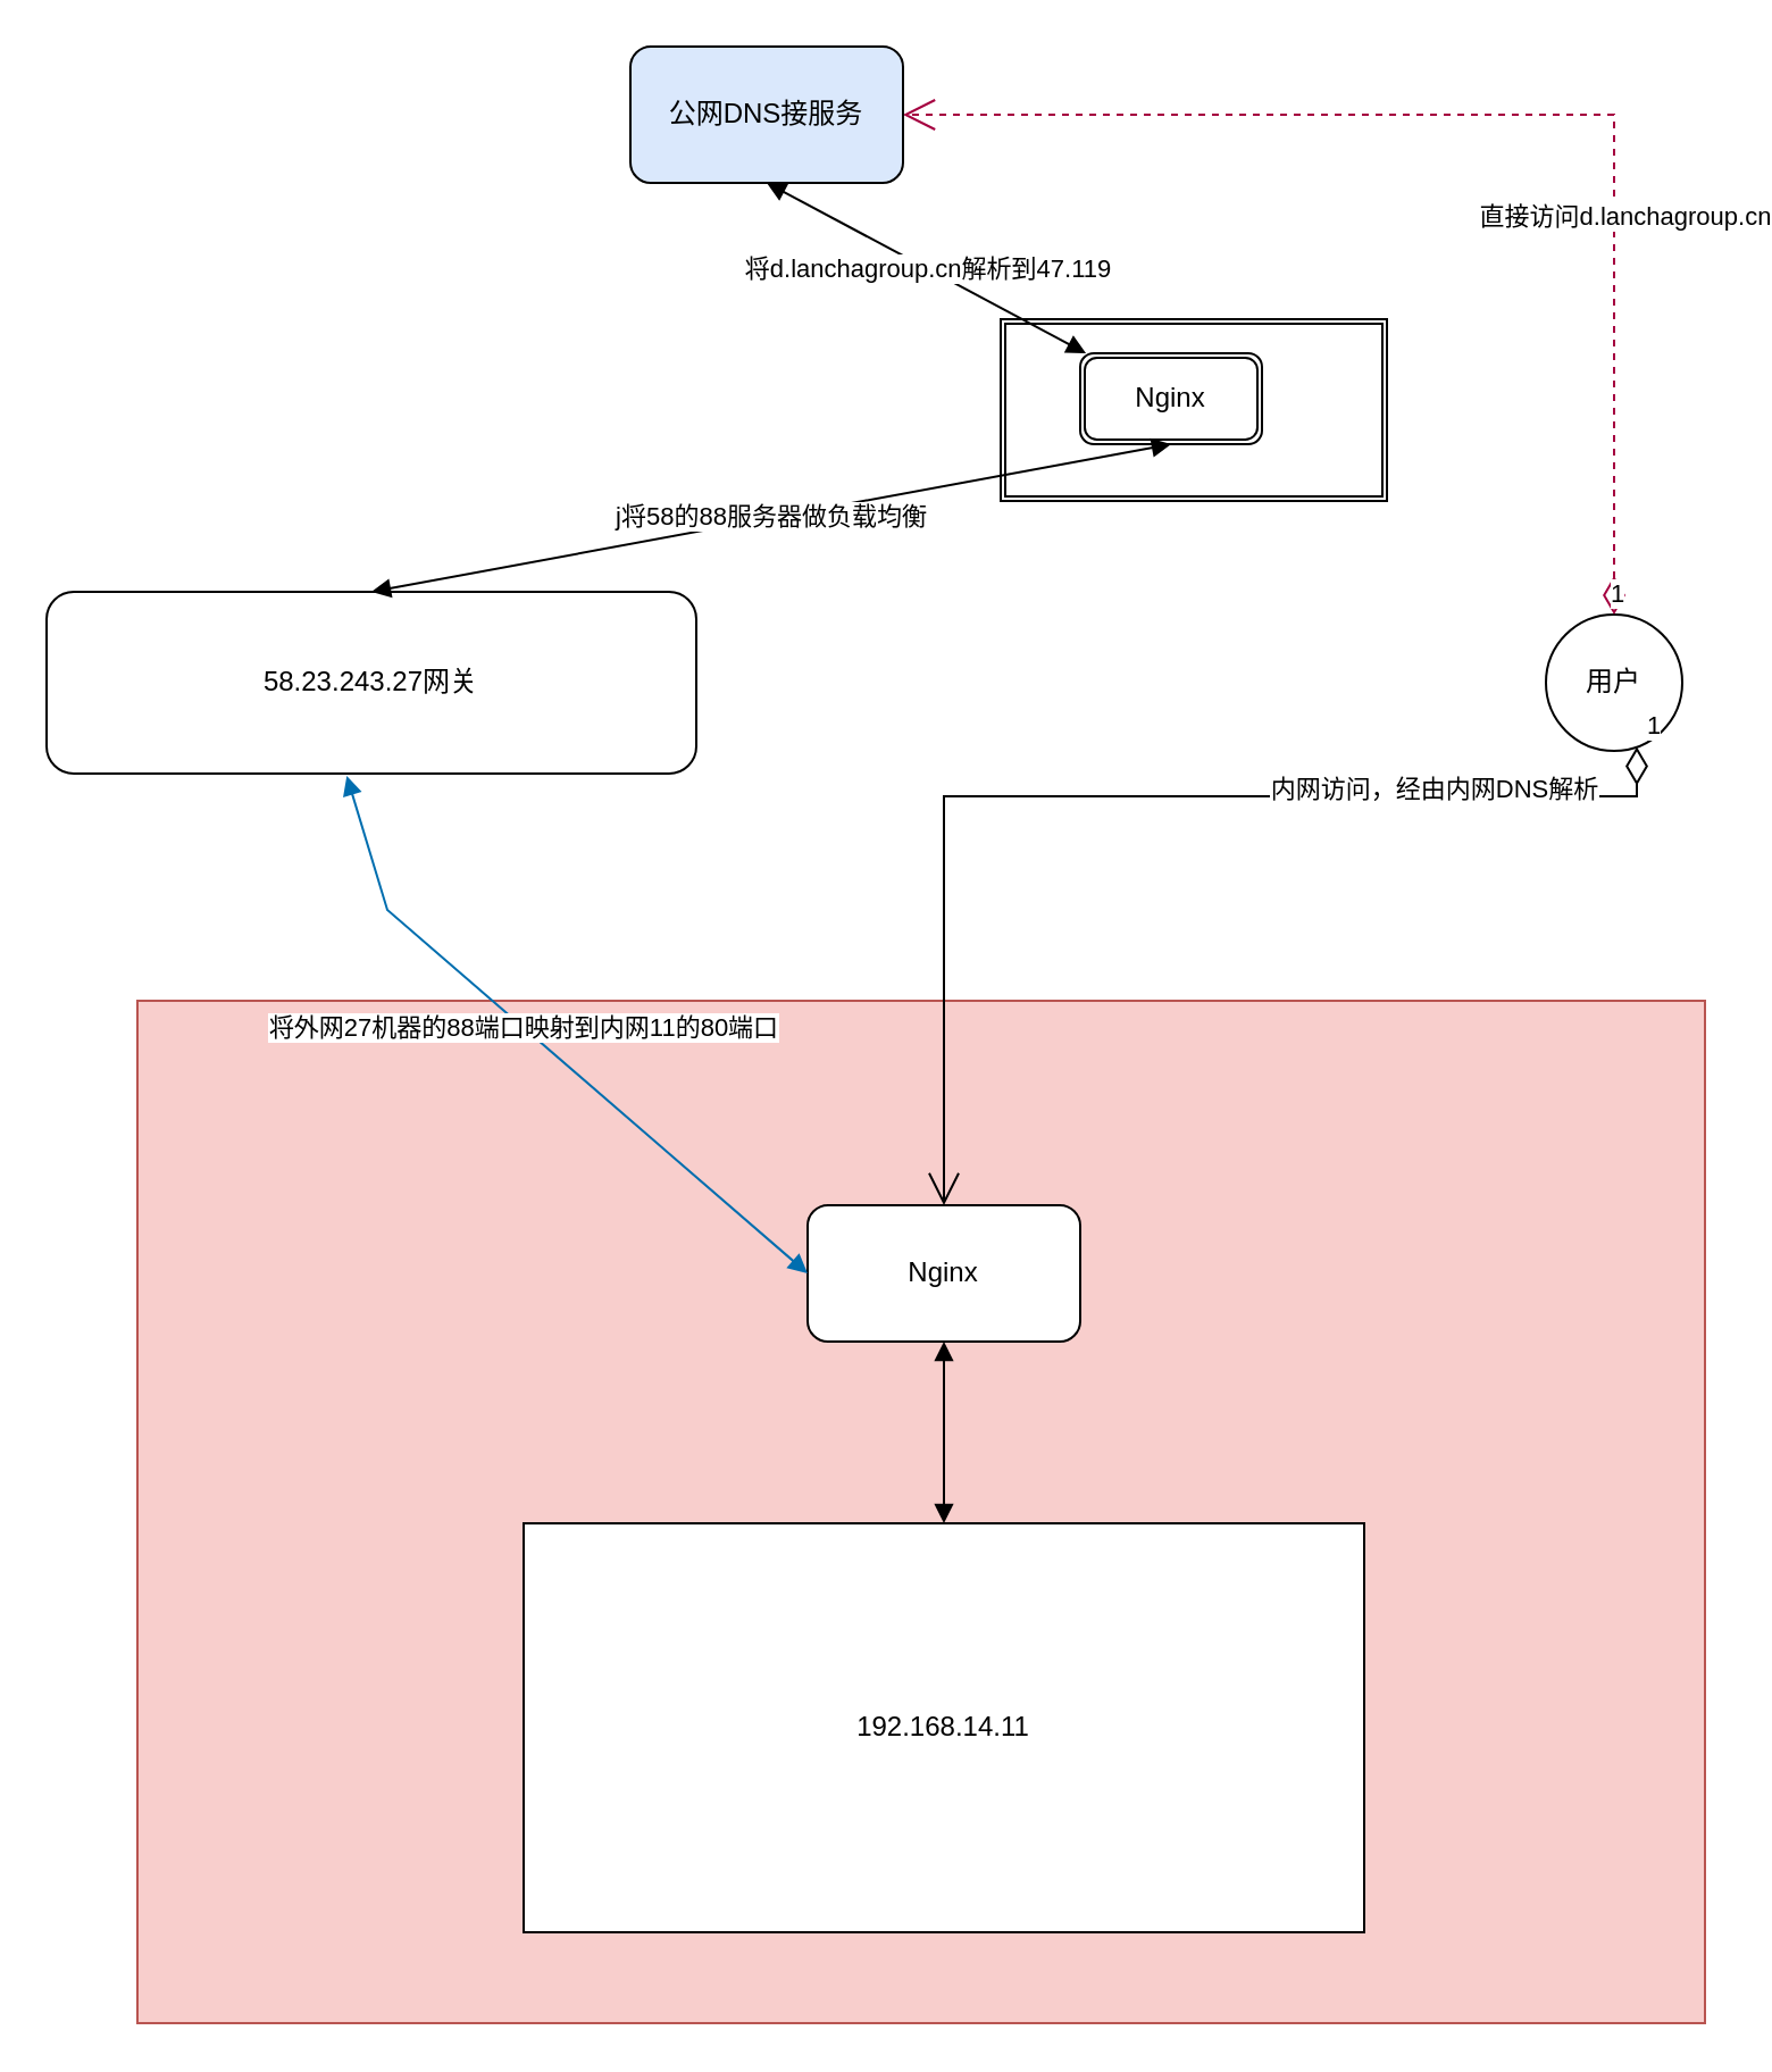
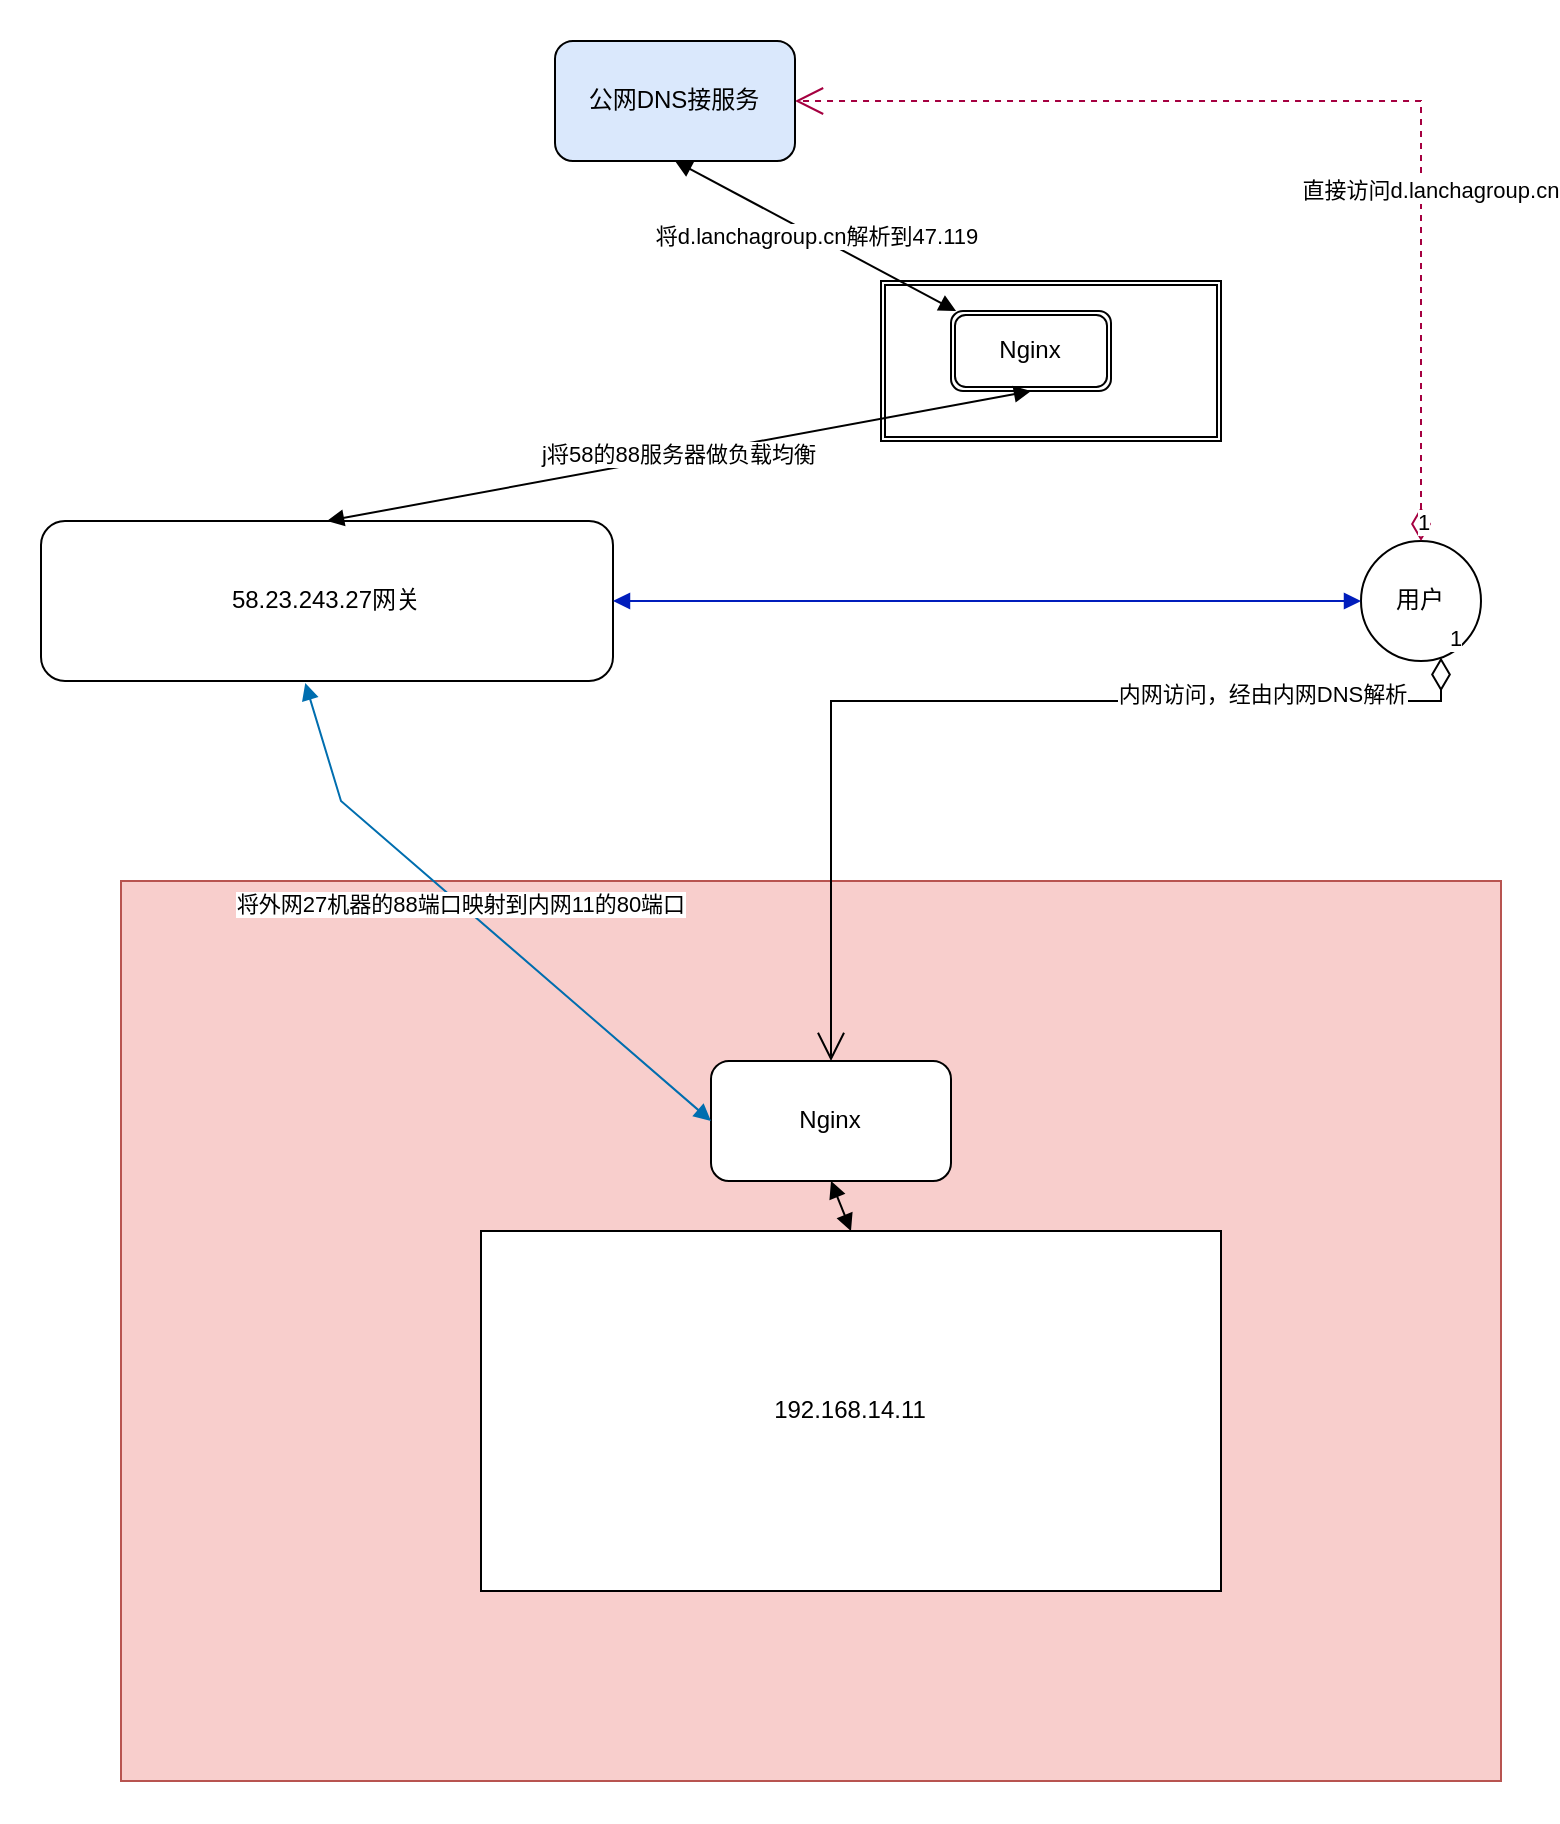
  <mxCell id="0" />
  <mxCell id="1" parent="0" />
  <mxCell id="2" value="58.23.243.27网关" style="whiteSpace=wrap;html=1;rounded=1;" vertex="1" parent="1"><mxGeometry x="20" y="260" width="286" height="80" as="geometry" /></mxCell>
  <mxCell id="3" value="" style="whiteSpace=wrap;html=1;fillColor=#f8cecc;strokeColor=#b85450;movable=1;resizable=1;rotatable=1;deletable=1;editable=1;locked=0;connectable=1;" vertex="1" parent="1"><mxGeometry x="60" y="440" width="690" height="450" as="geometry" /></mxCell>
- <mxCell id="4" value="192.168.14.11" style="whiteSpace=wrap;html=1;" vertex="1" parent="1"><mxGeometry x="230" y="670" width="370" height="180" as="geometry" /></mxCell>
+ <mxCell id="4" value="192.168.14.11" style="whiteSpace=wrap;html=1;" vertex="1" parent="1"><mxGeometry x="240" y="615" width="370" height="180" as="geometry" /></mxCell>
  <mxCell id="5" value="Nginx&lt;br&gt;" style="rounded=1;whiteSpace=wrap;html=1;" vertex="1" parent="1"><mxGeometry x="355" y="530" width="120" height="60" as="geometry" /></mxCell>
  <mxCell id="6" value="用户" style="ellipse;whiteSpace=wrap;html=1;aspect=fixed;" vertex="1" parent="1"><mxGeometry x="680" y="270" width="60" height="60" as="geometry" /></mxCell>
  <mxCell id="7" value="1" style="endArrow=open;html=1;endSize=12;startArrow=diamondThin;startSize=14;startFill=0;edgeStyle=orthogonalEdgeStyle;align=left;verticalAlign=bottom;rounded=0;" edge="1" parent="1" source="6" target="5"><mxGeometry x="-1" y="3" relative="1" as="geometry"><mxPoint x="640" y="370" as="sourcePoint" /><mxPoint x="800" y="370" as="targetPoint" /><Array as="points"><mxPoint x="720" y="350" /><mxPoint x="415" y="350" /></Array></mxGeometry></mxCell>
  <mxCell id="8" value="内网访问，经由内网DNS解析" style="edgeLabel;html=1;align=center;verticalAlign=middle;resizable=0;points=[];" vertex="1" connectable="0" parent="7"><mxGeometry x="-0.56" y="-4" relative="1" as="geometry"><mxPoint as="offset" /></mxGeometry></mxCell>
  <mxCell id="9" value="" style="endArrow=block;startArrow=block;endFill=1;startFill=1;html=1;rounded=0;exitX=0.5;exitY=1;exitDx=0;exitDy=0;entryX=0.5;entryY=0;entryDx=0;entryDy=0;" edge="1" parent="1" source="5" target="4"><mxGeometry width="160" relative="1" as="geometry"><mxPoint x="450" y="620" as="sourcePoint" /><mxPoint x="610" y="620" as="targetPoint" /></mxGeometry></mxCell>
  <mxCell id="10" value="" style="endArrow=block;startArrow=block;endFill=1;startFill=1;html=1;rounded=0;exitX=0.462;exitY=1.013;exitDx=0;exitDy=0;exitPerimeter=0;entryX=0;entryY=0.5;entryDx=0;entryDy=0;fillColor=#1ba1e2;strokeColor=#006EAF;" edge="1" parent="1" source="2" target="5"><mxGeometry width="160" relative="1" as="geometry"><mxPoint x="130" y="350" as="sourcePoint" /><mxPoint x="290" y="350" as="targetPoint" /><Array as="points"><mxPoint x="170" y="400" /></Array></mxGeometry></mxCell>
  <mxCell id="11" value="将外网27机器的88端口映射到内网11的80端口" style="edgeLabel;html=1;align=center;verticalAlign=middle;resizable=0;points=[];" vertex="1" connectable="0" parent="10"><mxGeometry x="-0.086" relative="1" as="geometry"><mxPoint as="offset" /></mxGeometry></mxCell>
+ <mxCell id="12" value="" style="endArrow=block;startArrow=block;endFill=1;startFill=1;html=1;rounded=0;entryX=0;entryY=0.5;entryDx=0;entryDy=0;exitX=1;exitY=0.5;exitDx=0;exitDy=0;fillColor=#0050ef;strokeColor=#001DBC;" edge="1" parent="1" source="2" target="6"><mxGeometry width="160" relative="1" as="geometry"><mxPoint x="480" y="170" as="sourcePoint" /><mxPoint x="640" y="170" as="targetPoint" /><Array as="points"><mxPoint x="660" y="300" /></Array></mxGeometry></mxCell>
  <mxCell id="13" value="47.119" style="shape=ext;double=1;rounded=0;whiteSpace=wrap;html=1;" vertex="1" parent="1"><mxGeometry x="440" y="140" width="170" height="80" as="geometry" /></mxCell>
  <mxCell id="14" value="Nginx" style="shape=ext;double=1;rounded=1;whiteSpace=wrap;html=1;" vertex="1" parent="1"><mxGeometry x="475" y="155" width="80" height="40" as="geometry" /></mxCell>
  <mxCell id="15" value="1" style="endArrow=open;html=1;endSize=12;startArrow=diamondThin;startSize=14;startFill=0;edgeStyle=orthogonalEdgeStyle;align=left;verticalAlign=bottom;rounded=0;entryX=1;entryY=0.5;entryDx=0;entryDy=0;exitX=0.5;exitY=0;exitDx=0;exitDy=0;fillColor=#d80073;strokeColor=#A50040;dashed=1;" edge="1" parent="1" source="6" target="17"><mxGeometry x="-1" y="3" relative="1" as="geometry"><mxPoint x="720" y="220" as="sourcePoint" /><mxPoint x="880" y="220" as="targetPoint" /><Array as="points"><mxPoint x="710" y="50" /></Array></mxGeometry></mxCell>
  <mxCell id="16" value="直接访问d.lanchagroup.cn" style="edgeLabel;html=1;align=center;verticalAlign=middle;resizable=0;points=[];" vertex="1" connectable="0" parent="15"><mxGeometry x="-0.34" y="-4" relative="1" as="geometry"><mxPoint as="offset" /></mxGeometry></mxCell>
  <mxCell id="17" value="公网DNS接服务" style="rounded=1;whiteSpace=wrap;html=1;fillColor=#dae8fc;" vertex="1" parent="1"><mxGeometry x="277" width="120" height="60" as="geometry" y="20" /></mxCell>
  <mxCell id="18" value="将d.lanchagroup.cn解析到47.119" style="endArrow=block;startArrow=block;endFill=1;startFill=1;html=1;rounded=0;exitX=0.5;exitY=1;exitDx=0;exitDy=0;" edge="1" parent="1" source="17" target="14"><mxGeometry width="160" relative="1" as="geometry"><mxPoint x="220" y="89.5" as="sourcePoint" /><mxPoint x="380" y="89.5" as="targetPoint" /></mxGeometry></mxCell>
  <mxCell id="19" value="j将58的88服务器做负载均衡" style="endArrow=block;startArrow=block;endFill=1;startFill=1;html=1;rounded=0;entryX=0.5;entryY=1;entryDx=0;entryDy=0;exitX=0.5;exitY=0;exitDx=0;exitDy=0;" edge="1" parent="1" source="2" target="14"><mxGeometry width="160" relative="1" as="geometry"><mxPoint x="220" y="220" as="sourcePoint" /><mxPoint x="380" y="220" as="targetPoint" /></mxGeometry></mxCell>
